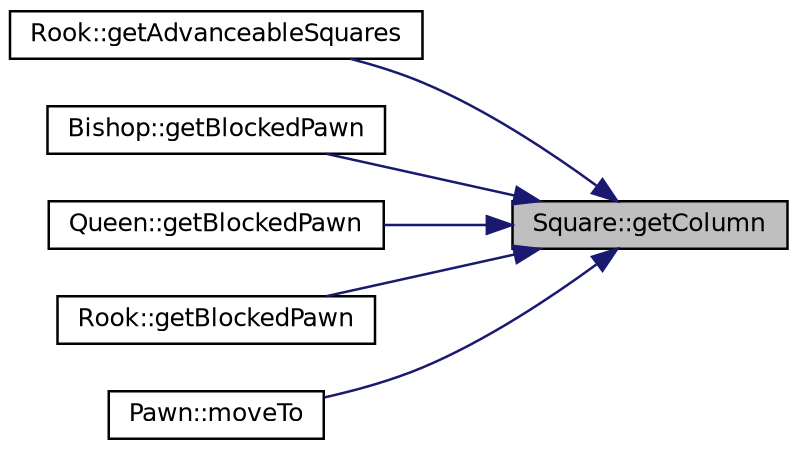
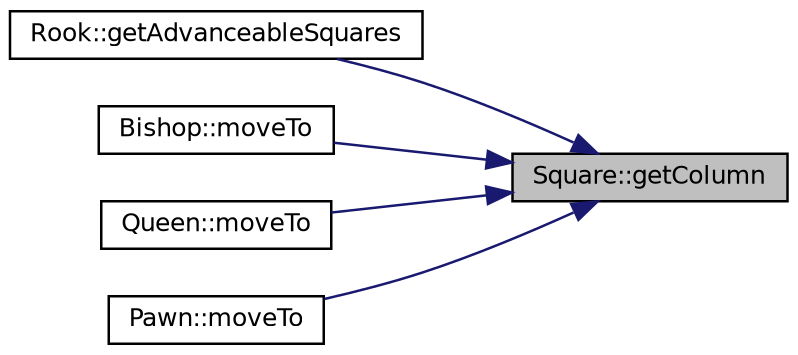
  digraph {
    rankdir=RL
    node [color=black fontname=Helvetica fontsize=10 shape=record]
    edge [color=midnightblue dir=back fontname=Helvetica fontsize=10 labelfontname=Helvetica labelfontsize=10 style=solid]
    n1 [fillcolor=grey75 fontcolor=black height=0.2 label="Square::getColumn" style=filled width=0.4]
    n2 [height=0.2 label="Rook::getAdvanceableSquares" width=0.4]
-   n3 [height=0.2 label="Bishop::getBlockedPawn" width=0.4]
-   n4 [height=0.2 label="Queen::getBlockedPawn" width=0.4]
-   n5 [height=0.2 label="Rook::getBlockedPawn" width=0.4]
+   n3 [height=0.2 label="Bishop::moveTo" width=0.4]
+   n4 [height=0.2 label="Queen::moveTo" width=0.4]
    n6 [height=0.2 label="Pawn::moveTo" width=0.4]
    n1 -> n2
    n1 -> n3
    n1 -> n4
-   n1 -> n5
    n1 -> n6
  }
